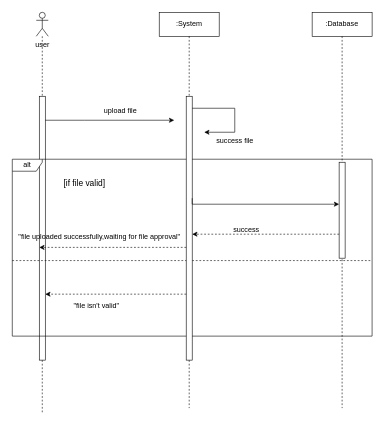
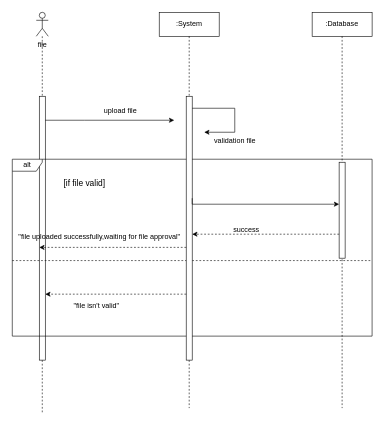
  <mxCell id="0" />
  <mxCell id="1" parent="0" />
  <mxCell id="2" value="" style="shape=umlLifeline;perimeter=lifelinePerimeter;whiteSpace=wrap;html=1;container=1;dropTarget=0;collapsible=0;recursiveResize=0;outlineConnect=0;portConstraint=eastwest;newEdgeStyle={&quot;curved&quot;:0,&quot;rounded&quot;:0};participant=umlActor;" parent="1" vertex="1"><mxGeometry x="60" y="20" width="20" height="670" as="geometry" /></mxCell>
  <mxCell id="3" value="" style="html=1;points=[[0,0,0,0,5],[0,1,0,0,-5],[1,0,0,0,5],[1,1,0,0,-5]];perimeter=orthogonalPerimeter;outlineConnect=0;targetShapes=umlLifeline;portConstraint=eastwest;newEdgeStyle={&quot;curved&quot;:0,&quot;rounded&quot;:0};" parent="2" vertex="1"><mxGeometry x="5" y="140" width="10" height="440" as="geometry" /></mxCell>
  <mxCell id="4" value=":System" style="shape=umlLifeline;perimeter=lifelinePerimeter;whiteSpace=wrap;html=1;container=1;dropTarget=0;collapsible=0;recursiveResize=0;outlineConnect=0;portConstraint=eastwest;newEdgeStyle={&quot;curved&quot;:0,&quot;rounded&quot;:0};" parent="1" vertex="1"><mxGeometry x="265" y="20" width="100" height="660" as="geometry" /></mxCell>
  <mxCell id="5" value=":Database" style="shape=umlLifeline;perimeter=lifelinePerimeter;whiteSpace=wrap;html=1;container=1;dropTarget=0;collapsible=0;recursiveResize=0;outlineConnect=0;portConstraint=eastwest;newEdgeStyle={&quot;curved&quot;:0,&quot;rounded&quot;:0};" parent="1" vertex="1"><mxGeometry x="520" y="20" width="100" height="660" as="geometry" /></mxCell>
- <mxCell id="6" value="user" style="text;html=1;align=center;verticalAlign=middle;resizable=0;points=[];autosize=1;strokeColor=none;fillColor=none;" parent="1" vertex="1"><mxGeometry x="45" y="60" width="50" height="30" as="geometry" /></mxCell>
+ <mxCell id="6" value="file" style="text;html=1;align=center;verticalAlign=middle;resizable=0;points=[];autosize=1;strokeColor=none;fillColor=none;" parent="1" vertex="1"><mxGeometry x="45" y="60" width="50" height="30" as="geometry" /></mxCell>
  <mxCell id="7" value="alt" style="shape=umlFrame;whiteSpace=wrap;html=1;pointerEvents=0;width=50;height=20;" parent="1" vertex="1"><mxGeometry x="20" y="265" width="600" height="295" as="geometry" /></mxCell>
  <mxCell id="8" value="" style="edgeStyle=orthogonalEdgeStyle;rounded=0;orthogonalLoop=1;jettySize=auto;html=1;curved=0;" parent="1" source="3" edge="1"><mxGeometry relative="1" as="geometry"><mxPoint x="290" y="200" as="targetPoint" /><Array as="points"><mxPoint x="140" y="200" /><mxPoint x="140" y="200" /></Array></mxGeometry></mxCell>
  <mxCell id="9" value="upload file" style="text;html=1;align=center;verticalAlign=middle;resizable=0;points=[];autosize=1;strokeColor=none;fillColor=none;" parent="1" vertex="1"><mxGeometry x="160" y="170" width="80" height="30" as="geometry" /></mxCell>
  <mxCell id="10" value="&lt;font style=&quot;font-size: 14px;&quot;&gt;[if file valid]&lt;/font&gt;" style="text;html=1;align=center;verticalAlign=middle;resizable=0;points=[];autosize=1;strokeColor=none;fillColor=none;" parent="1" vertex="1"><mxGeometry x="95" y="290" width="90" height="30" as="geometry" /></mxCell>
  <mxCell id="11" value="&quot;file uploaded successfully,waiting for file approval&quot;" style="text;html=1;align=center;verticalAlign=middle;resizable=0;points=[];autosize=1;strokeColor=none;fillColor=none;" parent="1" vertex="1"><mxGeometry x="20" y="380" width="290" height="30" as="geometry" /></mxCell>
  <mxCell id="12" value="" style="edgeStyle=orthogonalEdgeStyle;orthogonalLoop=1;jettySize=auto;html=1;rounded=0;" parent="1" edge="1" source="4"><mxGeometry width="80" relative="1" as="geometry"><mxPoint x="340" y="180" as="sourcePoint" /><mxPoint x="340" y="220" as="targetPoint" /><Array as="points"><mxPoint x="391" y="180" /><mxPoint x="391" y="220" /></Array></mxGeometry></mxCell>
- <mxCell id="13" value="success file" style="text;html=1;align=center;verticalAlign=middle;resizable=0;points=[];autosize=1;strokeColor=none;fillColor=none;" parent="1" vertex="1"><mxGeometry x="345.5" y="220" width="90" height="30" as="geometry" /></mxCell>
+ <mxCell id="13" value="validation file" style="text;html=1;align=center;verticalAlign=middle;resizable=0;points=[];autosize=1;strokeColor=none;fillColor=none;" parent="1" vertex="1"><mxGeometry x="345.5" y="220" width="90" height="30" as="geometry" /></mxCell>
  <mxCell id="14" value="" style="line;strokeWidth=1;fillColor=none;align=left;verticalAlign=middle;spacingTop=-1;spacingLeft=3;spacingRight=3;rotatable=0;labelPosition=right;points=[];portConstraint=eastwest;strokeColor=inherit;dashed=1;" parent="1" vertex="1"><mxGeometry x="20" y="430" width="600" height="8" as="geometry" /></mxCell>
  <mxCell id="15" value="" style="html=1;points=[[0,0,0,0,5],[0,1,0,0,-5],[1,0,0,0,5],[1,1,0,0,-5]];perimeter=orthogonalPerimeter;outlineConnect=0;targetShapes=umlLifeline;portConstraint=eastwest;newEdgeStyle={&quot;curved&quot;:0,&quot;rounded&quot;:0};" parent="1" vertex="1"><mxGeometry x="310" y="160" width="10" height="440" as="geometry" /></mxCell>
  <mxCell id="16" value="" style="edgeStyle=orthogonalEdgeStyle;orthogonalLoop=1;jettySize=auto;html=1;rounded=0;" parent="1" edge="1" target="19"><mxGeometry width="80" relative="1" as="geometry"><mxPoint x="320" y="330" as="sourcePoint" /><mxPoint x="570" y="330" as="targetPoint" /><Array as="points"><mxPoint x="320" y="340" /></Array></mxGeometry></mxCell>
  <mxCell id="17" value="" style="edgeStyle=none;orthogonalLoop=1;jettySize=auto;html=1;rounded=0;dashed=1;" parent="1" source="15" edge="1"><mxGeometry width="80" relative="1" as="geometry"><mxPoint x="360" y="360" as="sourcePoint" /><mxPoint x="75" y="490" as="targetPoint" /><Array as="points"><mxPoint x="200" y="490" /></Array></mxGeometry></mxCell>
  <mxCell id="18" value="&quot;file isn't valid&quot;" style="text;html=1;align=center;verticalAlign=middle;resizable=0;points=[];autosize=1;strokeColor=none;fillColor=none;" parent="1" vertex="1"><mxGeometry x="110" y="495" width="100" height="30" as="geometry" /></mxCell>
  <mxCell id="19" value="" style="html=1;points=[[0,0,0,0,5],[0,1,0,0,-5],[1,0,0,0,5],[1,1,0,0,-5]];perimeter=orthogonalPerimeter;outlineConnect=0;targetShapes=umlLifeline;portConstraint=eastwest;newEdgeStyle={&quot;curved&quot;:0,&quot;rounded&quot;:0};" vertex="1" parent="1"><mxGeometry x="565" y="270" width="10" height="160" as="geometry" /></mxCell>
  <mxCell id="20" value="" style="edgeStyle=none;orthogonalLoop=1;jettySize=auto;html=1;rounded=0;exitX=0.5;exitY=0.75;exitDx=0;exitDy=0;exitPerimeter=0;dashed=1;" edge="1" parent="1"><mxGeometry width="80" relative="1" as="geometry"><mxPoint x="565" y="390" as="sourcePoint" /><mxPoint x="320" y="390" as="targetPoint" /><Array as="points" /></mxGeometry></mxCell>
  <mxCell id="21" value="success" style="text;html=1;align=center;verticalAlign=middle;resizable=0;points=[];autosize=1;strokeColor=none;fillColor=none;" vertex="1" parent="1"><mxGeometry x="375" y="368" width="70" height="30" as="geometry" /></mxCell>
  <mxCell id="22" value="" style="edgeStyle=none;orthogonalLoop=1;jettySize=auto;html=1;rounded=0;exitX=0.5;exitY=0.75;exitDx=0;exitDy=0;exitPerimeter=0;dashed=1;" edge="1" parent="1"><mxGeometry width="80" relative="1" as="geometry"><mxPoint x="310" y="412" as="sourcePoint" /><mxPoint x="65" y="412" as="targetPoint" /><Array as="points" /></mxGeometry></mxCell>
